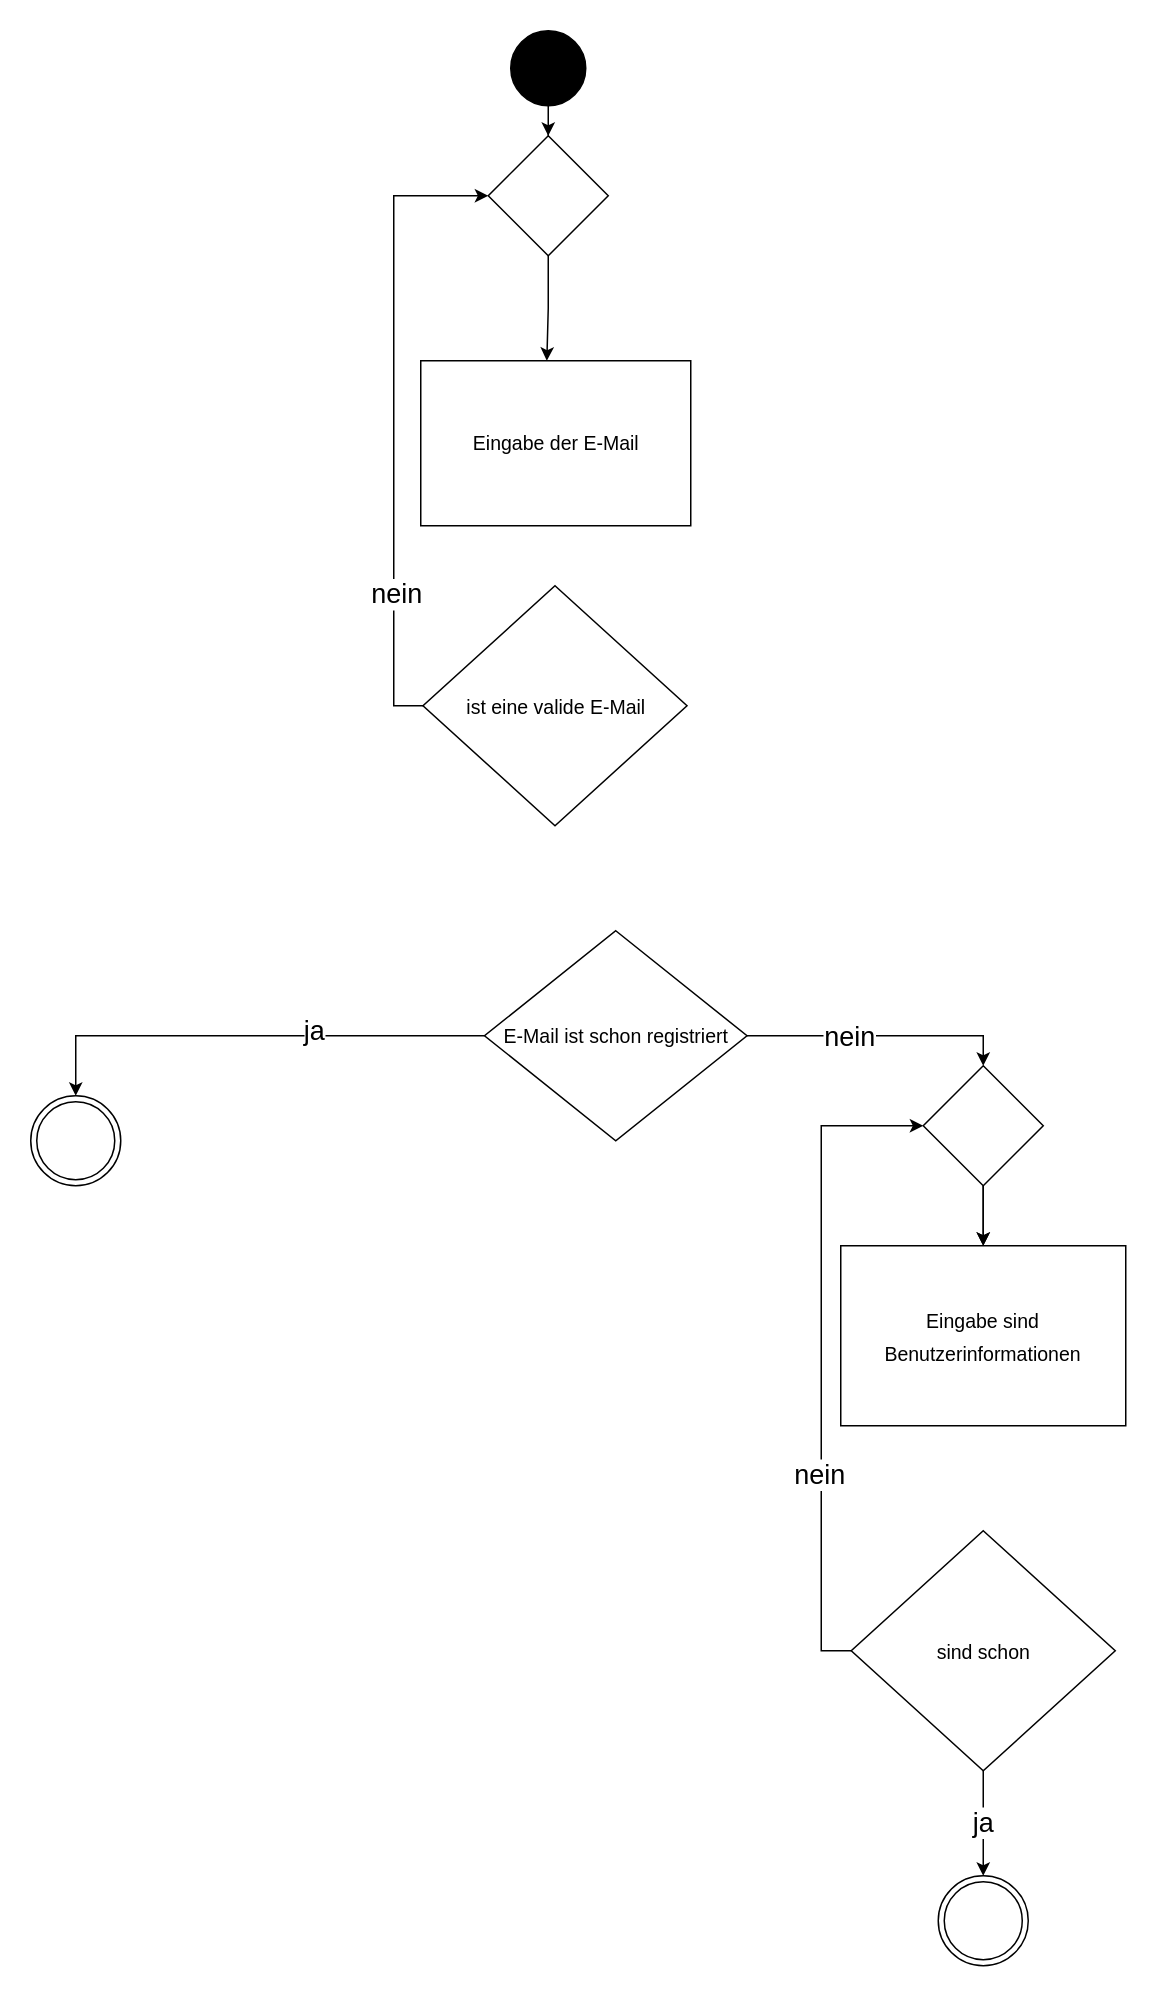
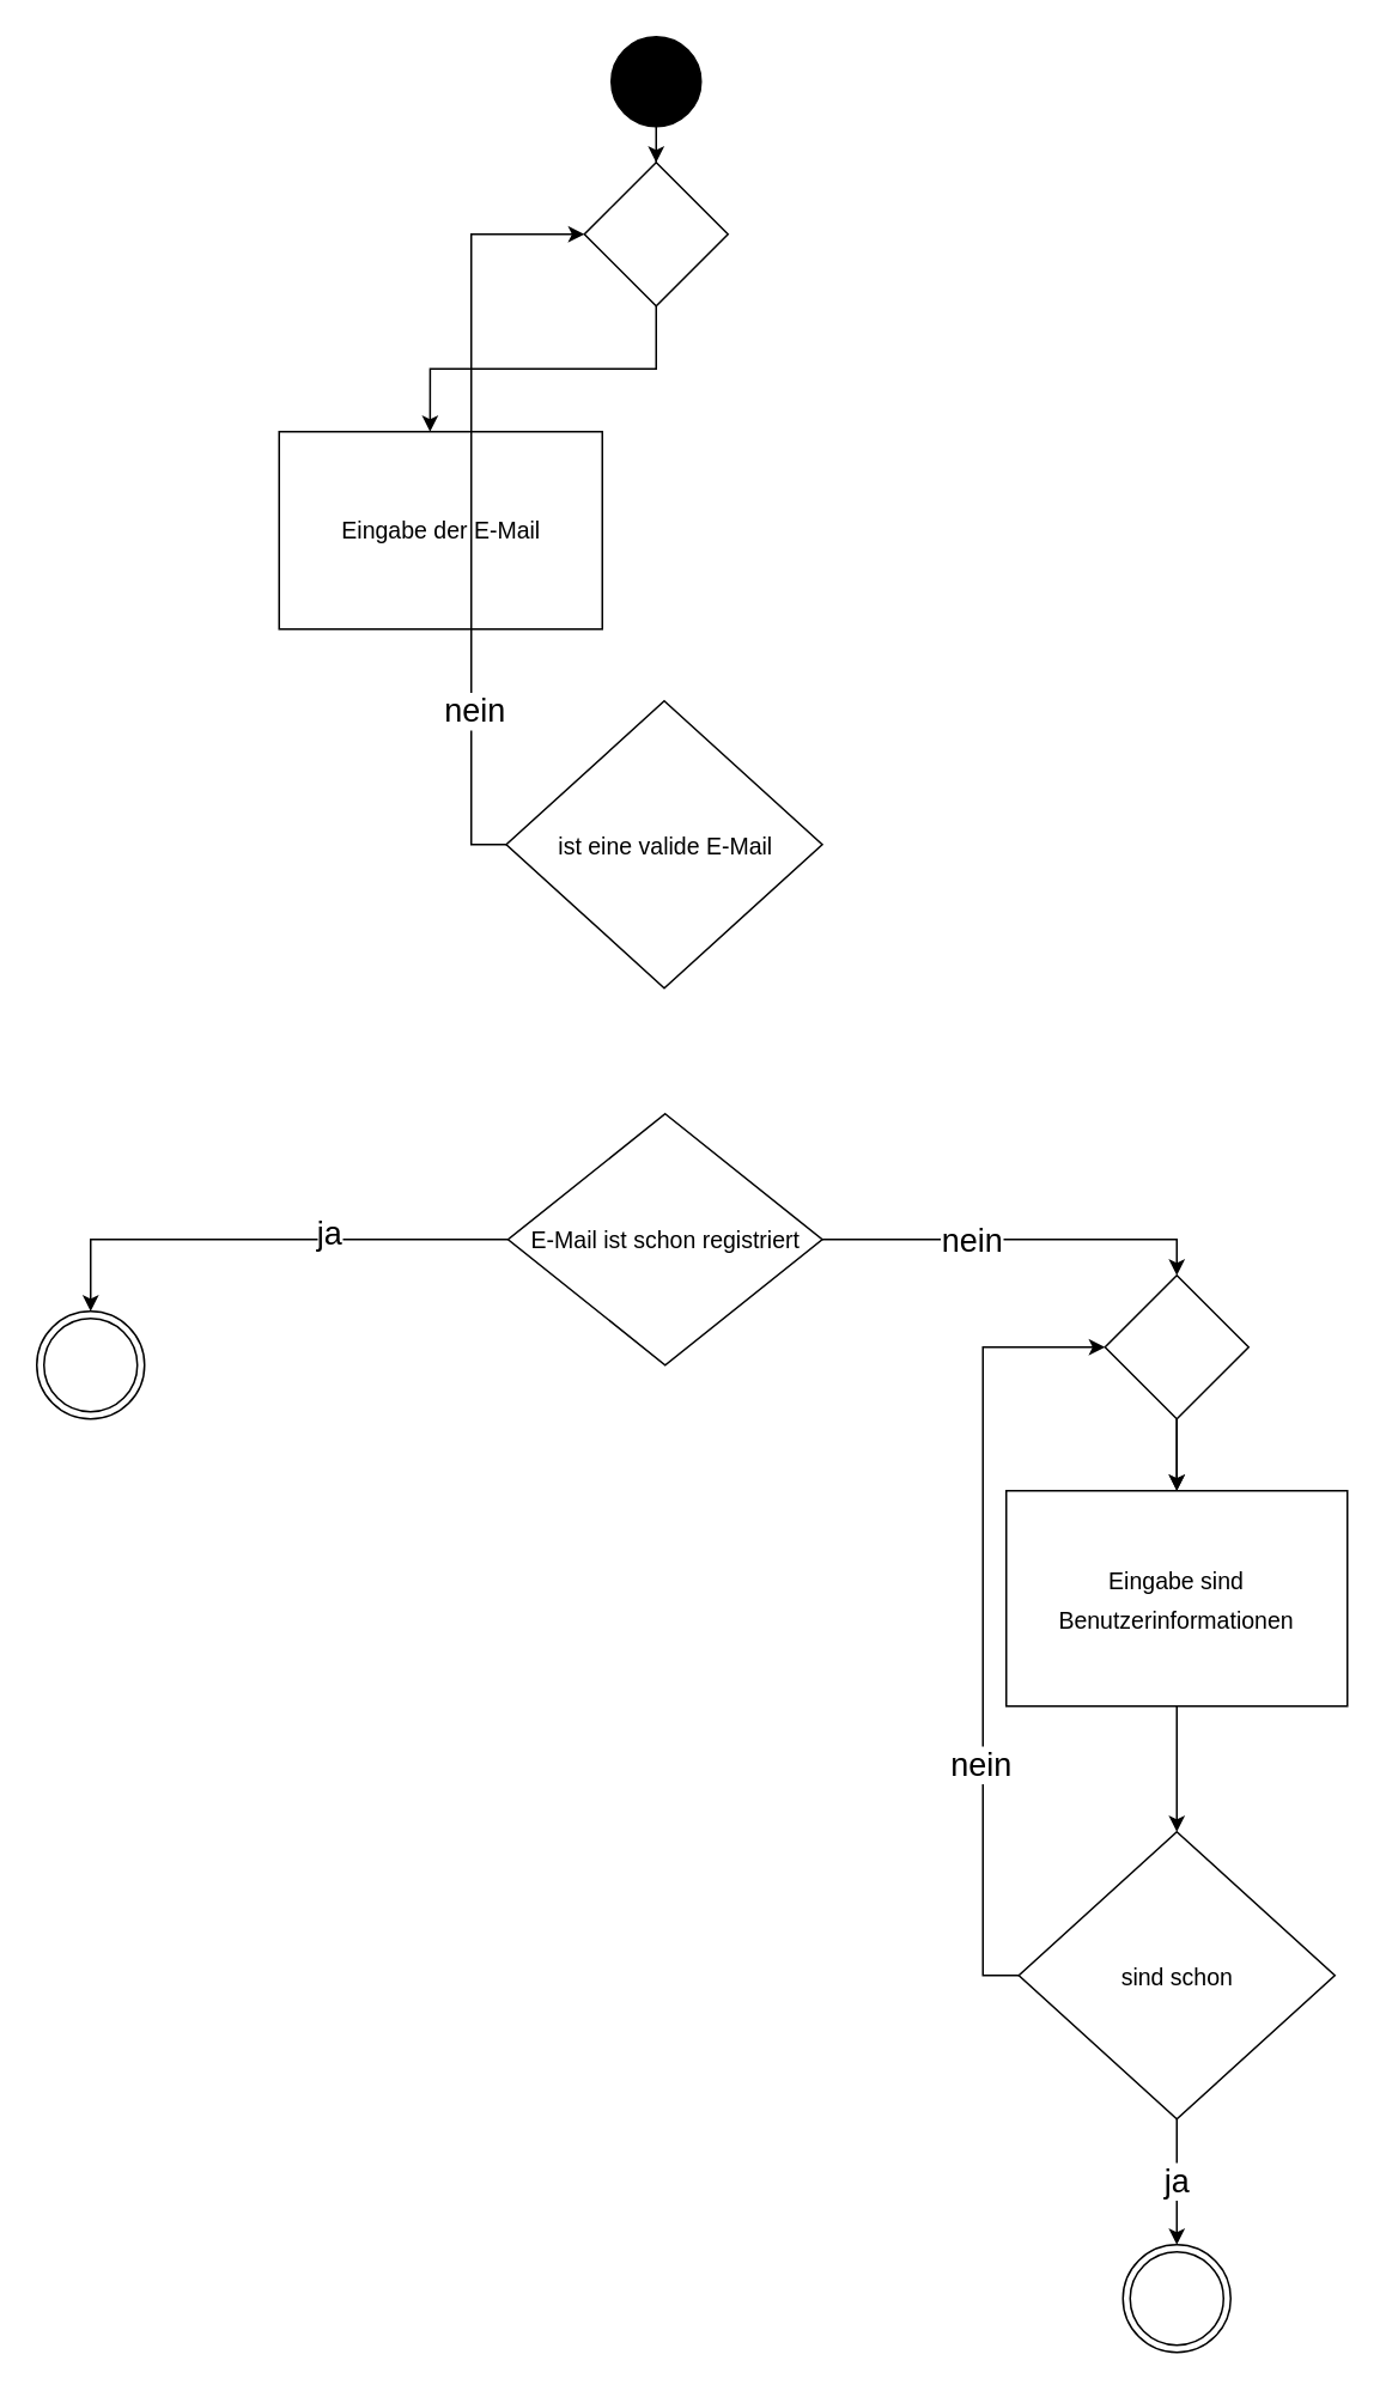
  <mxCell id="0" />
  <mxCell id="1" parent="0" />
  <mxCell id="2" style="edgeStyle=orthogonalEdgeStyle;rounded=0;orthogonalLoop=1;jettySize=auto;html=1;entryX=0.467;entryY=0;entryDx=0;entryDy=0;entryPerimeter=0;exitX=0.5;exitY=1;exitDx=0;exitDy=0;" edge="1" parent="1" source="16" target="5"><mxGeometry relative="1" as="geometry"><mxPoint x="365" y="170" as="sourcePoint" /></mxGeometry></mxCell>
  <mxCell id="3" style="edgeStyle=orthogonalEdgeStyle;rounded=0;orthogonalLoop=1;jettySize=auto;html=1;fontSize=18;" edge="1" parent="1" source="4" target="16"><mxGeometry relative="1" as="geometry" /></mxCell>
  <mxCell id="4" value="" style="ellipse;shape=doubleEllipse;html=1;dashed=0;whitespace=wrap;aspect=fixed;fillColor=#000000;" vertex="1" parent="1"><mxGeometry x="340" y="20" width="50" height="50" as="geometry" /></mxCell>
- <mxCell id="5" value="&lt;font style=&quot;font-size: 13px&quot;&gt;Eingabe der E-Mail&lt;/font&gt;" style="html=1;dashed=0;whitespace=wrap;fillColor=none;" vertex="1" parent="1"><mxGeometry x="280" y="240" width="180" height="110" as="geometry" /></mxCell>
+ <mxCell id="5" value="&lt;font style=&quot;font-size: 13px&quot;&gt;Eingabe der E-Mail&lt;/font&gt;" style="html=1;dashed=0;whitespace=wrap;fillColor=none;" vertex="1" parent="1"><mxGeometry x="155" y="240" width="180" height="110" as="geometry" /></mxCell>
  <mxCell id="6" style="edgeStyle=orthogonalEdgeStyle;rounded=0;orthogonalLoop=1;jettySize=auto;html=1;entryX=0.5;entryY=0;entryDx=0;entryDy=0;" edge="1" parent="1" source="9" target="10"><mxGeometry relative="1" as="geometry" /></mxCell>
  <mxCell id="7" value="ja" style="edgeLabel;html=1;align=center;verticalAlign=middle;resizable=0;points=[];fontSize=18;" vertex="1" connectable="0" parent="6"><mxGeometry x="-0.268" y="-4" relative="1" as="geometry"><mxPoint as="offset" /></mxGeometry></mxCell>
  <mxCell id="8" style="edgeStyle=orthogonalEdgeStyle;rounded=0;orthogonalLoop=1;jettySize=auto;html=1;fontSize=18;entryX=0.5;entryY=0;entryDx=0;entryDy=0;" edge="1" parent="1" source="22" target="12"><mxGeometry relative="1" as="geometry"><mxPoint x="660" y="590" as="targetPoint" /></mxGeometry></mxCell>
- <mxCell id="9" value="&lt;font style=&quot;font-size: 13px&quot;&gt;E-Mail ist schon registriert&lt;/font&gt;" style="shape=rhombus;html=1;dashed=0;whitespace=wrap;perimeter=rhombusPerimeter;fillColor=none;" vertex="1" parent="1"><mxGeometry x="322.5" y="620" width="175" height="140" as="geometry" /></mxCell>
+ <mxCell id="9" value="&lt;font style=&quot;font-size: 13px&quot;&gt;E-Mail ist schon registriert&lt;/font&gt;" style="shape=rhombus;html=1;dashed=0;whitespace=wrap;perimeter=rhombusPerimeter;fillColor=none;" vertex="1" parent="1"><mxGeometry x="282.5" y="620" width="175" height="140" as="geometry" /></mxCell>
  <mxCell id="10" value="" style="ellipse;shape=doubleEllipse;html=1;dashed=0;whitespace=wrap;aspect=fixed;fillColor=none;" vertex="1" parent="1"><mxGeometry x="20" y="730" width="60" height="60" as="geometry" /></mxCell>
+ <mxCell id="11" style="edgeStyle=orthogonalEdgeStyle;rounded=0;orthogonalLoop=1;jettySize=auto;html=1;entryX=0.5;entryY=0;entryDx=0;entryDy=0;fontSize=18;" edge="1" parent="1" source="12" target="20"><mxGeometry relative="1" as="geometry" /></mxCell>
  <mxCell id="12" value="&lt;font style=&quot;font-size: 13px&quot;&gt;Eingabe sind Benutzerinformationen&lt;/font&gt;" style="rounded=0;whiteSpace=wrap;html=1;fillColor=none;fontSize=18;" vertex="1" parent="1"><mxGeometry x="560" y="830" width="190" height="120" as="geometry" /></mxCell>
  <mxCell id="13" style="edgeStyle=orthogonalEdgeStyle;rounded=0;orthogonalLoop=1;jettySize=auto;html=1;fontSize=18;entryX=0;entryY=0.5;entryDx=0;entryDy=0;" edge="1" parent="1" source="15" target="16"><mxGeometry relative="1" as="geometry"><mxPoint x="70" y="300" as="targetPoint" /><Array as="points"><mxPoint x="262" y="470" /><mxPoint x="262" y="130" /></Array></mxGeometry></mxCell>
  <mxCell id="14" value="nein" style="edgeLabel;html=1;align=center;verticalAlign=middle;resizable=0;points=[];fontSize=18;" vertex="1" connectable="0" parent="13"><mxGeometry x="-0.557" y="-1" relative="1" as="geometry"><mxPoint as="offset" /></mxGeometry></mxCell>
  <mxCell id="15" value="&lt;font style=&quot;font-size: 13px&quot;&gt;ist eine valide E-Mail&lt;/font&gt;" style="shape=rhombus;html=1;dashed=0;whitespace=wrap;perimeter=rhombusPerimeter;fillColor=none;fontSize=18;" vertex="1" parent="1"><mxGeometry x="281.5" y="390" width="176" height="160" as="geometry" /></mxCell>
  <mxCell id="16" value="" style="rhombus;whiteSpace=wrap;html=1;fillColor=none;fontSize=18;" vertex="1" parent="1"><mxGeometry x="325" y="90" width="80" height="80" as="geometry" /></mxCell>
  <mxCell id="17" style="edgeStyle=orthogonalEdgeStyle;rounded=0;orthogonalLoop=1;jettySize=auto;html=1;entryX=0;entryY=0.5;entryDx=0;entryDy=0;fontSize=18;" edge="1" parent="1" source="20" target="22"><mxGeometry relative="1" as="geometry"><Array as="points"><mxPoint x="547" y="1100" /><mxPoint x="547" y="750" /></Array></mxGeometry></mxCell>
  <mxCell id="18" value="nein" style="edgeLabel;html=1;align=center;verticalAlign=middle;resizable=0;points=[];fontSize=18;" vertex="1" connectable="0" parent="17"><mxGeometry x="-0.37" y="2" relative="1" as="geometry"><mxPoint as="offset" /></mxGeometry></mxCell>
  <mxCell id="19" value="ja" style="edgeStyle=orthogonalEdgeStyle;rounded=0;orthogonalLoop=1;jettySize=auto;html=1;fontSize=18;entryX=0.5;entryY=0;entryDx=0;entryDy=0;" edge="1" parent="1" source="20" target="25"><mxGeometry relative="1" as="geometry"><mxPoint x="655" y="1280" as="targetPoint" /></mxGeometry></mxCell>
  <mxCell id="20" value="&lt;font style=&quot;font-size: 13px&quot;&gt;sind schon&lt;/font&gt;" style="shape=rhombus;html=1;dashed=0;whitespace=wrap;perimeter=rhombusPerimeter;fillColor=none;fontSize=18;" vertex="1" parent="1"><mxGeometry x="567" y="1020" width="176" height="160" as="geometry" /></mxCell>
  <mxCell id="21" value="" style="edgeStyle=orthogonalEdgeStyle;rounded=0;orthogonalLoop=1;jettySize=auto;html=1;fontSize=18;" edge="1" parent="1" source="22" target="12"><mxGeometry relative="1" as="geometry" /></mxCell>
  <mxCell id="22" value="" style="rhombus;whiteSpace=wrap;html=1;fillColor=none;fontSize=18;" vertex="1" parent="1"><mxGeometry x="615" y="710" width="80" height="80" as="geometry" /></mxCell>
  <mxCell id="23" style="edgeStyle=orthogonalEdgeStyle;rounded=0;orthogonalLoop=1;jettySize=auto;html=1;fontSize=18;entryX=0.5;entryY=0;entryDx=0;entryDy=0;" edge="1" parent="1" source="9" target="22"><mxGeometry relative="1" as="geometry"><mxPoint x="655" y="830" as="targetPoint" /><mxPoint x="457.5" y="690" as="sourcePoint" /></mxGeometry></mxCell>
  <mxCell id="24" value="nein" style="edgeLabel;html=1;align=center;verticalAlign=middle;resizable=0;points=[];fontSize=18;" vertex="1" connectable="0" parent="23"><mxGeometry x="-0.234" relative="1" as="geometry"><mxPoint as="offset" /></mxGeometry></mxCell>
  <mxCell id="25" value="" style="ellipse;shape=doubleEllipse;html=1;dashed=0;whitespace=wrap;aspect=fixed;fillColor=none;" vertex="1" parent="1"><mxGeometry x="625" y="1250" width="60" height="60" as="geometry" /></mxCell>
